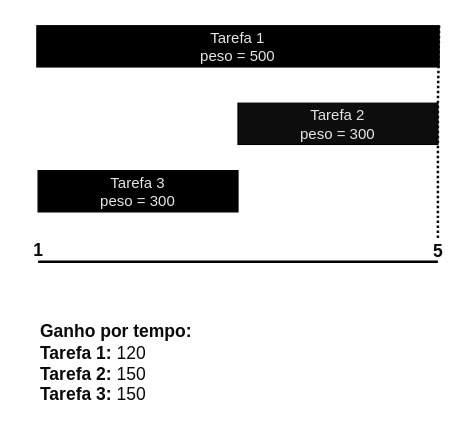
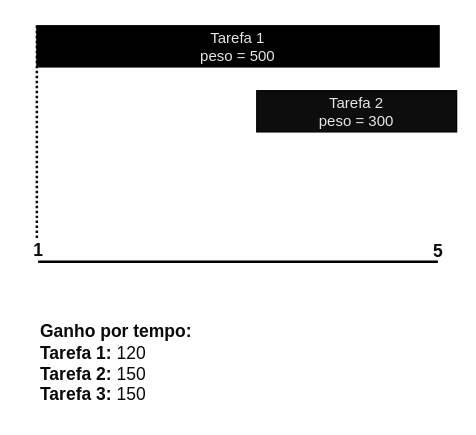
  <mxCell id="0" />
  <mxCell id="1" parent="0" />
  <mxCell id="2" value="" style="endArrow=none;html=1;rounded=0;strokeWidth=2;" parent="1" edge="1"><mxGeometry width="50" height="50" relative="1" as="geometry"><mxPoint x="30" y="209" as="sourcePoint" /><mxPoint x="350" y="209" as="targetPoint" /></mxGeometry></mxCell>
- <mxCell id="3" value="Tarefa 3&lt;br&gt;peso = 300" style="rounded=0;whiteSpace=wrap;html=1;fillColor=#000000;fontColor=#E6E6E6;" parent="1" vertex="1"><mxGeometry x="30" y="136" width="160" height="33" as="geometry" /></mxCell>
- <mxCell id="4" value="Tarefa 2&lt;br&gt;peso = 300" style="rounded=0;whiteSpace=wrap;html=1;fillColor=#0D0D0D;fontColor=#E6E6E6;" parent="1" vertex="1"><mxGeometry x="190" y="82" width="160" height="33" as="geometry" /></mxCell>
+ <mxCell id="4" value="Tarefa 2&lt;br&gt;peso = 300" style="rounded=0;whiteSpace=wrap;html=1;fillColor=#0D0D0D;fontColor=#E6E6E6;" parent="1" vertex="1"><mxGeometry x="205" y="72" width="160" height="33" as="geometry" /></mxCell>
+ <mxCell id="5" style="edgeStyle=orthogonalEdgeStyle;rounded=0;orthogonalLoop=1;jettySize=auto;html=1;dashed=1;dashPattern=1 1;fontSize=14;fontColor=#0A0A0A;endArrow=none;endFill=0;strokeColor=#080808;strokeWidth=2;entryX=0;entryY=0;entryDx=0;entryDy=0;" parent="1" source="6" target="9" edge="1"><mxGeometry relative="1" as="geometry"><mxPoint x="-9" y="19" as="targetPoint" /><Array as="points"><mxPoint x="29" y="80" /><mxPoint x="29" y="80" /></Array></mxGeometry></mxCell>
  <mxCell id="6" value="1" style="text;html=1;align=center;verticalAlign=middle;resizable=0;points=[];autosize=1;strokeColor=none;fillColor=none;fontColor=#0A0A0A;fontSize=14;fontStyle=1" parent="1" vertex="1"><mxGeometry x="20" y="190" width="20" height="20" as="geometry" /></mxCell>
- <mxCell id="7" style="edgeStyle=orthogonalEdgeStyle;rounded=0;orthogonalLoop=1;jettySize=auto;html=1;entryX=1;entryY=0;entryDx=0;entryDy=0;dashed=1;dashPattern=1 1;fontSize=14;fontColor=#0A0A0A;endArrow=none;endFill=0;strokeColor=#080808;strokeWidth=2;" parent="1" source="8" target="9" edge="1"><mxGeometry relative="1" as="geometry"><Array as="points"><mxPoint x="350" y="81" /><mxPoint x="350" y="81" /></Array></mxGeometry></mxCell>
  <mxCell id="8" value="5" style="text;html=1;align=center;verticalAlign=middle;resizable=0;points=[];autosize=1;strokeColor=none;fillColor=none;fontColor=#0A0A0A;fontSize=14;fontStyle=1" parent="1" vertex="1"><mxGeometry x="341" y="190" width="18" height="21" as="geometry" /></mxCell>
  <mxCell id="9" value="Tarefa 1&lt;br&gt;peso = 500" style="rounded=0;whiteSpace=wrap;html=1;fillColor=#000000;fontColor=#E6E6E6;" parent="1" vertex="1"><mxGeometry x="29" y="20" width="322" height="33" as="geometry" /></mxCell>
  <mxCell id="10" value="&lt;b&gt;Ganho por tempo:&lt;br&gt;Tarefa 1:&lt;/b&gt; 120&lt;br&gt;&lt;b&gt;Tarefa 2: &lt;/b&gt;150&lt;br&gt;&lt;b&gt;Tarefa 3: &lt;/b&gt;150" style="text;html=1;align=left;verticalAlign=middle;resizable=0;points=[];autosize=1;strokeColor=none;fillColor=none;fontSize=14;fontColor=#0A0A0A;" parent="1" vertex="1"><mxGeometry x="30" y="254" width="131" height="72" as="geometry" /></mxCell>
